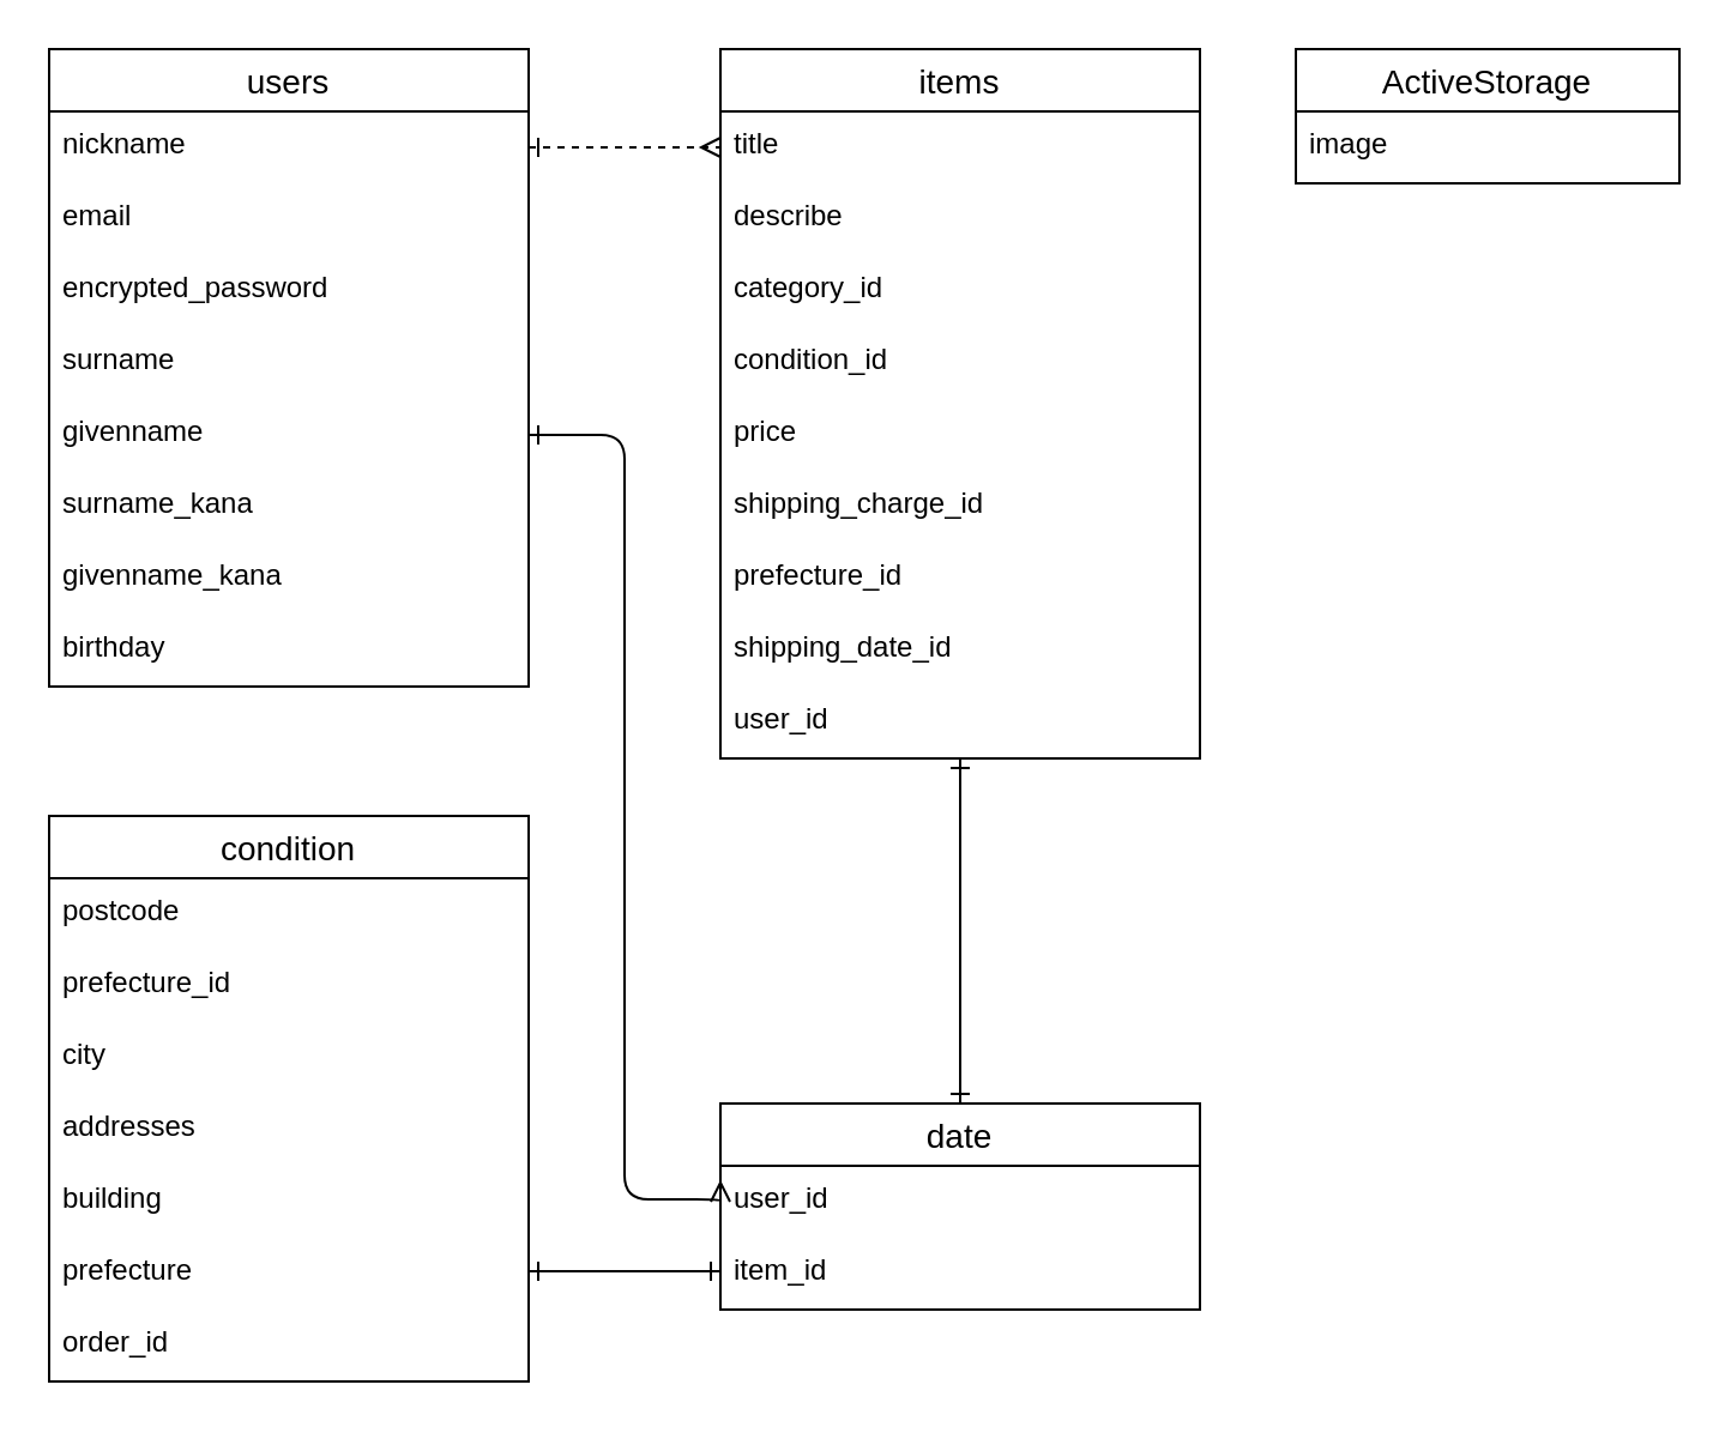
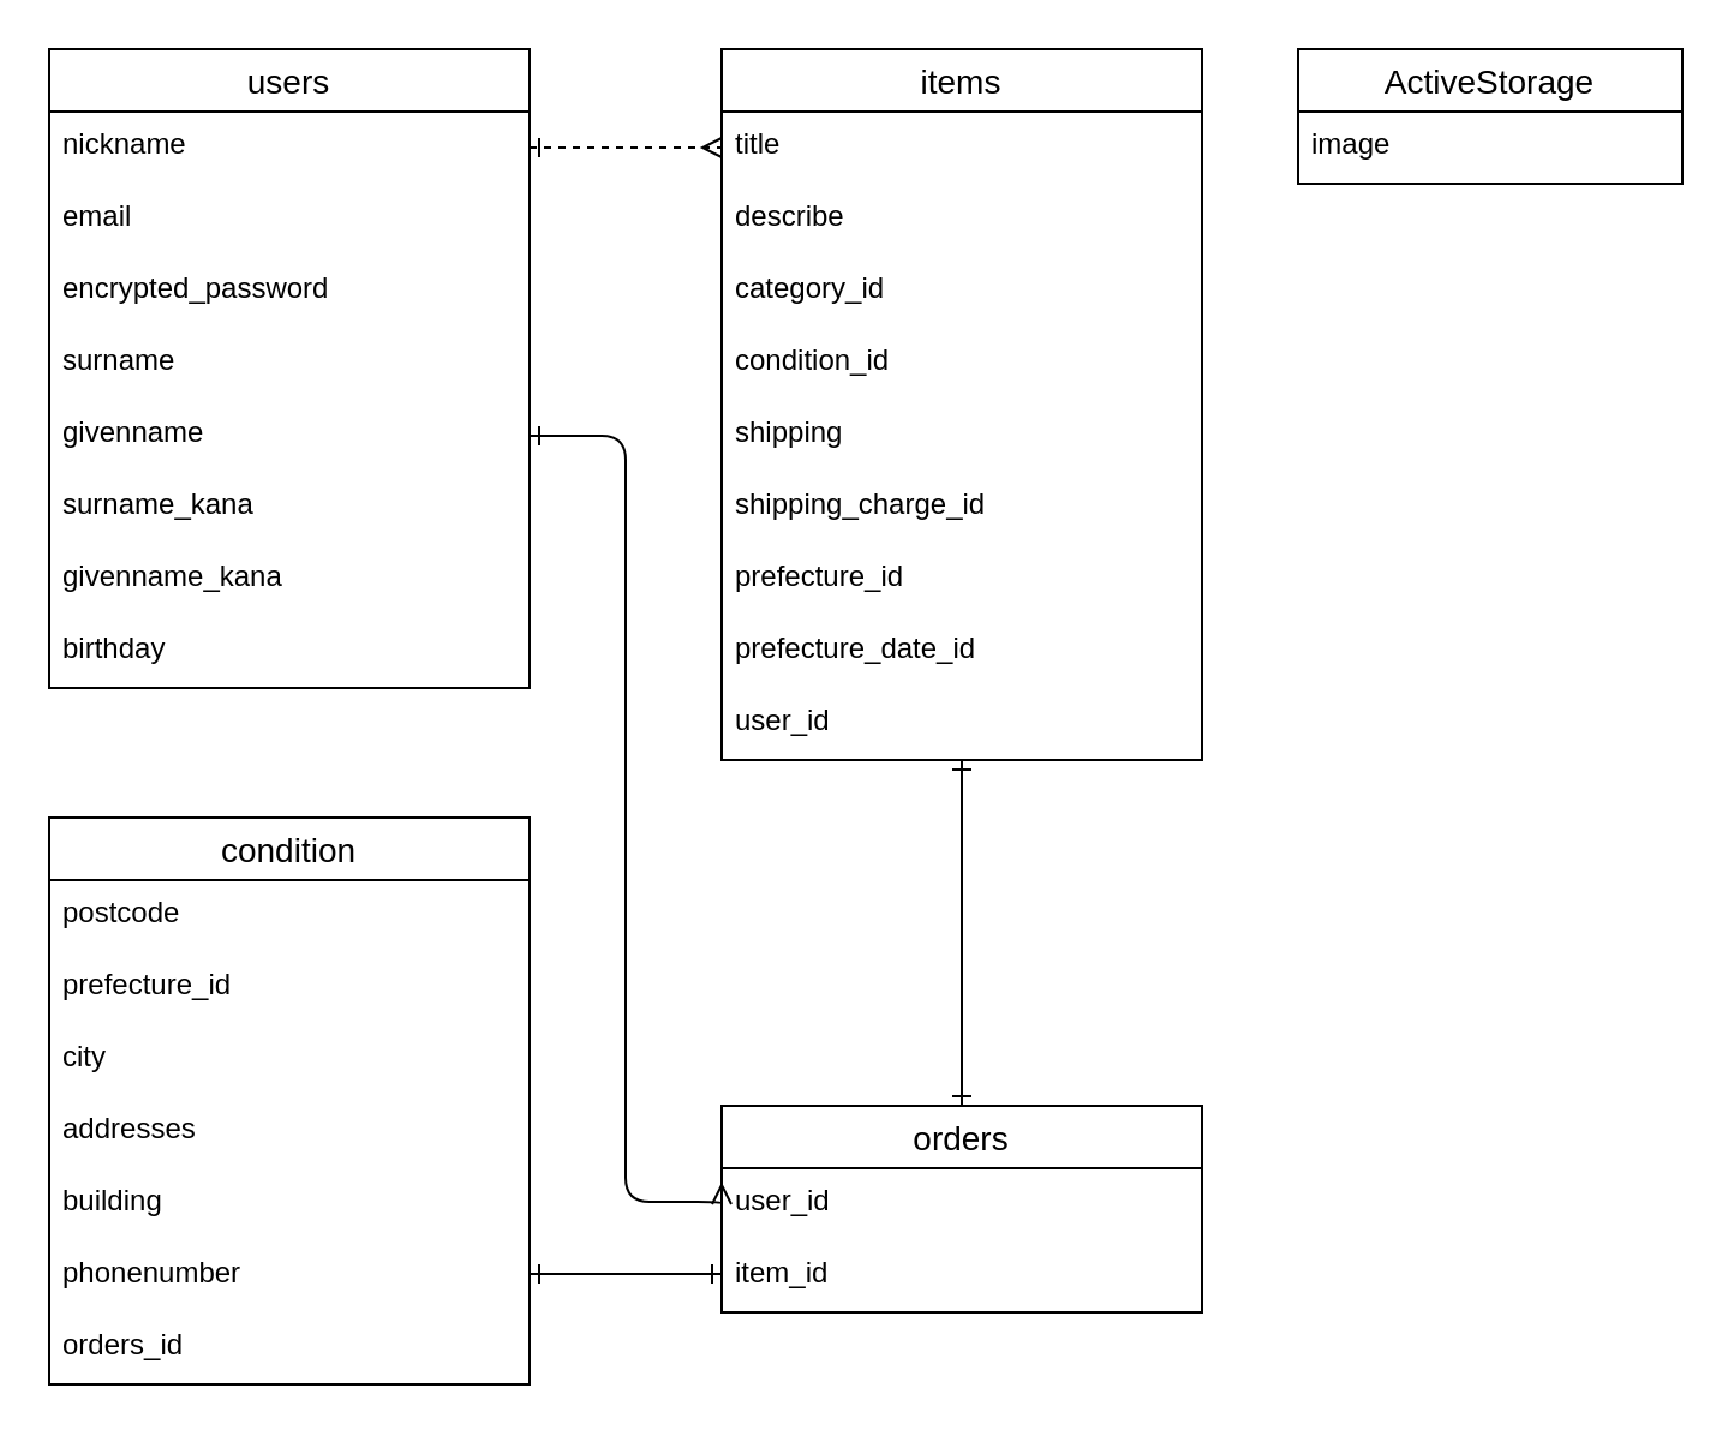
  <mxCell id="0" />
  <mxCell id="1" parent="0" />
  <mxCell id="2" value="items" style="swimlane;fontStyle=0;childLayout=stackLayout;horizontal=1;startSize=26;horizontalStack=0;resizeParent=1;resizeParentMax=0;resizeLast=0;collapsible=1;marginBottom=0;align=center;fontSize=14;" parent="1" vertex="1"><mxGeometry x="300" y="20" width="200" height="296" as="geometry" /></mxCell>
  <mxCell id="3" value="title" style="text;strokeColor=none;fillColor=none;spacingLeft=4;spacingRight=4;overflow=hidden;rotatable=0;points=[[0,0.5],[1,0.5]];portConstraint=eastwest;fontSize=12;" parent="2" vertex="1"><mxGeometry y="26" width="200" height="30" as="geometry" /></mxCell>
  <mxCell id="4" value="describe" style="text;strokeColor=none;fillColor=none;spacingLeft=4;spacingRight=4;overflow=hidden;rotatable=0;points=[[0,0.5],[1,0.5]];portConstraint=eastwest;fontSize=12;" parent="2" vertex="1"><mxGeometry y="56" width="200" height="30" as="geometry" /></mxCell>
  <mxCell id="5" value="category_id" style="text;strokeColor=none;fillColor=none;spacingLeft=4;spacingRight=4;overflow=hidden;rotatable=0;points=[[0,0.5],[1,0.5]];portConstraint=eastwest;fontSize=12;" parent="2" vertex="1"><mxGeometry y="86" width="200" height="30" as="geometry" /></mxCell>
  <mxCell id="6" value="condition_id" style="text;strokeColor=none;fillColor=none;spacingLeft=4;spacingRight=4;overflow=hidden;rotatable=0;points=[[0,0.5],[1,0.5]];portConstraint=eastwest;fontSize=12;" parent="2" vertex="1"><mxGeometry y="116" width="200" height="30" as="geometry" /></mxCell>
- <mxCell id="7" value="price" style="text;strokeColor=none;fillColor=none;spacingLeft=4;spacingRight=4;overflow=hidden;rotatable=0;points=[[0,0.5],[1,0.5]];portConstraint=eastwest;fontSize=12;" parent="2" vertex="1"><mxGeometry y="146" width="200" height="30" as="geometry" /></mxCell>
+ <mxCell id="7" value="shipping" style="text;strokeColor=none;fillColor=none;spacingLeft=4;spacingRight=4;overflow=hidden;rotatable=0;points=[[0,0.5],[1,0.5]];portConstraint=eastwest;fontSize=12;" parent="2" vertex="1"><mxGeometry y="146" width="200" height="30" as="geometry" /></mxCell>
  <mxCell id="8" value="shipping_charge_id" style="text;strokeColor=none;fillColor=none;spacingLeft=4;spacingRight=4;overflow=hidden;rotatable=0;points=[[0,0.5],[1,0.5]];portConstraint=eastwest;fontSize=12;" parent="2" vertex="1"><mxGeometry y="176" width="200" height="30" as="geometry" /></mxCell>
  <mxCell id="9" value="prefecture_id" style="text;strokeColor=none;fillColor=none;spacingLeft=4;spacingRight=4;overflow=hidden;rotatable=0;points=[[0,0.5],[1,0.5]];portConstraint=eastwest;fontSize=12;" parent="2" vertex="1"><mxGeometry y="206" width="200" height="30" as="geometry" /></mxCell>
- <mxCell id="10" value="shipping_date_id" style="text;strokeColor=none;fillColor=none;spacingLeft=4;spacingRight=4;overflow=hidden;rotatable=0;points=[[0,0.5],[1,0.5]];portConstraint=eastwest;fontSize=12;" parent="2" vertex="1"><mxGeometry y="236" width="200" height="30" as="geometry" /></mxCell>
+ <mxCell id="10" value="prefecture_date_id" style="text;strokeColor=none;fillColor=none;spacingLeft=4;spacingRight=4;overflow=hidden;rotatable=0;points=[[0,0.5],[1,0.5]];portConstraint=eastwest;fontSize=12;" parent="2" vertex="1"><mxGeometry y="236" width="200" height="30" as="geometry" /></mxCell>
  <mxCell id="11" value="user_id" style="text;strokeColor=none;fillColor=none;spacingLeft=4;spacingRight=4;overflow=hidden;rotatable=0;points=[[0,0.5],[1,0.5]];portConstraint=eastwest;fontSize=12;" parent="2" vertex="1"><mxGeometry y="266" width="200" height="30" as="geometry" /></mxCell>
  <mxCell id="12" style="edgeStyle=none;html=1;startArrow=ERone;startFill=0;endArrow=ERone;endFill=0;exitX=0.5;exitY=0;exitDx=0;exitDy=0;" parent="1" source="34" target="11" edge="1"><mxGeometry relative="1" as="geometry"><mxPoint x="230" y="444" as="sourcePoint" /><mxPoint x="400" y="320" as="targetPoint" /><Array as="points" /></mxGeometry></mxCell>
  <mxCell id="13" value="condition" style="swimlane;fontStyle=0;childLayout=stackLayout;horizontal=1;startSize=26;horizontalStack=0;resizeParent=1;resizeParentMax=0;resizeLast=0;collapsible=1;marginBottom=0;align=center;fontSize=14;" parent="1" vertex="1"><mxGeometry x="20" y="340" width="200" height="236" as="geometry" /></mxCell>
  <mxCell id="14" value="postcode" style="text;strokeColor=none;fillColor=none;spacingLeft=4;spacingRight=4;overflow=hidden;rotatable=0;points=[[0,0.5],[1,0.5]];portConstraint=eastwest;fontSize=12;" parent="13" vertex="1"><mxGeometry y="26" width="200" height="30" as="geometry" /></mxCell>
  <mxCell id="15" value="prefecture_id" style="text;strokeColor=none;fillColor=none;spacingLeft=4;spacingRight=4;overflow=hidden;rotatable=0;points=[[0,0.5],[1,0.5]];portConstraint=eastwest;fontSize=12;" vertex="1" parent="13"><mxGeometry y="56" width="200" height="30" as="geometry" /></mxCell>
  <mxCell id="16" value="city" style="text;strokeColor=none;fillColor=none;spacingLeft=4;spacingRight=4;overflow=hidden;rotatable=0;points=[[0,0.5],[1,0.5]];portConstraint=eastwest;fontSize=12;" parent="13" vertex="1"><mxGeometry y="86" width="200" height="30" as="geometry" /></mxCell>
  <mxCell id="17" value="addresses" style="text;strokeColor=none;fillColor=none;spacingLeft=4;spacingRight=4;overflow=hidden;rotatable=0;points=[[0,0.5],[1,0.5]];portConstraint=eastwest;fontSize=12;" parent="13" vertex="1"><mxGeometry y="116" width="200" height="30" as="geometry" /></mxCell>
  <mxCell id="18" value="building" style="text;strokeColor=none;fillColor=none;spacingLeft=4;spacingRight=4;overflow=hidden;rotatable=0;points=[[0,0.5],[1,0.5]];portConstraint=eastwest;fontSize=12;" parent="13" vertex="1"><mxGeometry y="146" width="200" height="30" as="geometry" /></mxCell>
- <mxCell id="19" value="prefecture" style="text;strokeColor=none;fillColor=none;spacingLeft=4;spacingRight=4;overflow=hidden;rotatable=0;points=[[0,0.5],[1,0.5]];portConstraint=eastwest;fontSize=12;" parent="13" vertex="1"><mxGeometry y="176" width="200" height="30" as="geometry" /></mxCell>
- <mxCell id="20" value="order_id" style="text;strokeColor=none;fillColor=none;spacingLeft=4;spacingRight=4;overflow=hidden;rotatable=0;points=[[0,0.5],[1,0.5]];portConstraint=eastwest;fontSize=12;" vertex="1" parent="13"><mxGeometry y="206" width="200" height="30" as="geometry" /></mxCell>
+ <mxCell id="19" value="phonenumber" style="text;strokeColor=none;fillColor=none;spacingLeft=4;spacingRight=4;overflow=hidden;rotatable=0;points=[[0,0.5],[1,0.5]];portConstraint=eastwest;fontSize=12;" parent="13" vertex="1"><mxGeometry y="176" width="200" height="30" as="geometry" /></mxCell>
+ <mxCell id="20" value="orders_id" style="text;strokeColor=none;fillColor=none;spacingLeft=4;spacingRight=4;overflow=hidden;rotatable=0;points=[[0,0.5],[1,0.5]];portConstraint=eastwest;fontSize=12;" vertex="1" parent="13"><mxGeometry y="206" width="200" height="30" as="geometry" /></mxCell>
  <mxCell id="21" value="users" style="swimlane;fontStyle=0;childLayout=stackLayout;horizontal=1;startSize=26;horizontalStack=0;resizeParent=1;resizeParentMax=0;resizeLast=0;collapsible=1;marginBottom=0;align=center;fontSize=14;" parent="1" vertex="1"><mxGeometry x="20" y="20" width="200" height="266" as="geometry" /></mxCell>
  <mxCell id="22" value="nickname" style="text;strokeColor=none;fillColor=none;spacingLeft=4;spacingRight=4;overflow=hidden;rotatable=0;points=[[0,0.5],[1,0.5]];portConstraint=eastwest;fontSize=12;" parent="21" vertex="1"><mxGeometry y="26" width="200" height="30" as="geometry" /></mxCell>
  <mxCell id="23" value="email" style="text;strokeColor=none;fillColor=none;spacingLeft=4;spacingRight=4;overflow=hidden;rotatable=0;points=[[0,0.5],[1,0.5]];portConstraint=eastwest;fontSize=12;" parent="21" vertex="1"><mxGeometry y="56" width="200" height="30" as="geometry" /></mxCell>
  <mxCell id="24" value="encrypted_password" style="text;strokeColor=none;fillColor=none;spacingLeft=4;spacingRight=4;overflow=hidden;rotatable=0;points=[[0,0.5],[1,0.5]];portConstraint=eastwest;fontSize=12;" parent="21" vertex="1"><mxGeometry y="86" width="200" height="30" as="geometry" /></mxCell>
  <mxCell id="25" value="surname" style="text;strokeColor=none;fillColor=none;spacingLeft=4;spacingRight=4;overflow=hidden;rotatable=0;points=[[0,0.5],[1,0.5]];portConstraint=eastwest;fontSize=12;" parent="21" vertex="1"><mxGeometry y="116" width="200" height="30" as="geometry" /></mxCell>
  <mxCell id="26" value="givenname" style="text;strokeColor=none;fillColor=none;spacingLeft=4;spacingRight=4;overflow=hidden;rotatable=0;points=[[0,0.5],[1,0.5]];portConstraint=eastwest;fontSize=12;" parent="21" vertex="1"><mxGeometry y="146" width="200" height="30" as="geometry" /></mxCell>
  <mxCell id="27" value="surname_kana" style="text;strokeColor=none;fillColor=none;spacingLeft=4;spacingRight=4;overflow=hidden;rotatable=0;points=[[0,0.5],[1,0.5]];portConstraint=eastwest;fontSize=12;" parent="21" vertex="1"><mxGeometry y="176" width="200" height="30" as="geometry" /></mxCell>
  <mxCell id="28" value="givenname_kana" style="text;strokeColor=none;fillColor=none;spacingLeft=4;spacingRight=4;overflow=hidden;rotatable=0;points=[[0,0.5],[1,0.5]];portConstraint=eastwest;fontSize=12;" parent="21" vertex="1"><mxGeometry y="206" width="200" height="30" as="geometry" /></mxCell>
  <mxCell id="29" value="birthday" style="text;strokeColor=none;fillColor=none;spacingLeft=4;spacingRight=4;overflow=hidden;rotatable=0;points=[[0,0.5],[1,0.5]];portConstraint=eastwest;fontSize=12;" parent="21" vertex="1"><mxGeometry y="236" width="200" height="30" as="geometry" /></mxCell>
  <mxCell id="30" value="ActiveStorage" style="swimlane;fontStyle=0;childLayout=stackLayout;horizontal=1;startSize=26;horizontalStack=0;resizeParent=1;resizeParentMax=0;resizeLast=0;collapsible=1;marginBottom=0;align=center;fontSize=14;" parent="1" vertex="1"><mxGeometry x="540" y="20" width="160" height="56" as="geometry" /></mxCell>
  <mxCell id="31" value="image" style="text;strokeColor=none;fillColor=none;spacingLeft=4;spacingRight=4;overflow=hidden;rotatable=0;points=[[0,0.5],[1,0.5]];portConstraint=eastwest;fontSize=12;" parent="30" vertex="1"><mxGeometry y="26" width="160" height="30" as="geometry" /></mxCell>
  <mxCell id="32" value="" style="endArrow=ERmany;html=1;rounded=0;entryX=0;entryY=0.5;entryDx=0;entryDy=0;exitX=1;exitY=0.5;exitDx=0;exitDy=0;startArrow=ERone;startFill=0;endFill=0;dashed=1;" parent="1" source="22" target="3" edge="1"><mxGeometry relative="1" as="geometry"><mxPoint x="240" y="60" as="sourcePoint" /><mxPoint x="320" y="60" as="targetPoint" /></mxGeometry></mxCell>
  <mxCell id="33" style="edgeStyle=orthogonalEdgeStyle;html=1;startArrow=ERmany;startFill=0;endArrow=ERone;endFill=0;exitX=0;exitY=0.5;exitDx=0;exitDy=0;entryX=1;entryY=0.5;entryDx=0;entryDy=0;" parent="1" source="35" target="26" edge="1"><mxGeometry relative="1" as="geometry"><mxPoint x="380" y="360" as="sourcePoint" /><mxPoint x="250" y="270" as="targetPoint" /><Array as="points"><mxPoint x="260" y="500" /><mxPoint x="260" y="181" /></Array></mxGeometry></mxCell>
- <mxCell id="34" value="date" style="swimlane;fontStyle=0;childLayout=stackLayout;horizontal=1;startSize=26;horizontalStack=0;resizeParent=1;resizeParentMax=0;resizeLast=0;collapsible=1;marginBottom=0;align=center;fontSize=14;" vertex="1" parent="1"><mxGeometry x="300" y="460" width="200" height="86" as="geometry" /></mxCell>
+ <mxCell id="34" value="orders" style="swimlane;fontStyle=0;childLayout=stackLayout;horizontal=1;startSize=26;horizontalStack=0;resizeParent=1;resizeParentMax=0;resizeLast=0;collapsible=1;marginBottom=0;align=center;fontSize=14;" vertex="1" parent="1"><mxGeometry x="300" y="460" width="200" height="86" as="geometry" /></mxCell>
  <mxCell id="35" value="user_id" style="text;strokeColor=none;fillColor=none;spacingLeft=4;spacingRight=4;overflow=hidden;rotatable=0;points=[[0,0.5],[1,0.5]];portConstraint=eastwest;fontSize=12;" vertex="1" parent="34"><mxGeometry y="26" width="200" height="30" as="geometry" /></mxCell>
  <mxCell id="36" value="item_id" style="text;strokeColor=none;fillColor=none;spacingLeft=4;spacingRight=4;overflow=hidden;rotatable=0;points=[[0,0.5],[1,0.5]];portConstraint=eastwest;fontSize=12;" vertex="1" parent="34"><mxGeometry y="56" width="200" height="30" as="geometry" /></mxCell>
  <mxCell id="37" style="edgeStyle=none;html=1;startArrow=ERone;startFill=0;endArrow=ERone;endFill=0;exitX=1;exitY=0.5;exitDx=0;exitDy=0;entryX=0;entryY=0.5;entryDx=0;entryDy=0;" edge="1" parent="1"><mxGeometry relative="1" as="geometry"><mxPoint x="220" y="530" as="sourcePoint" /><mxPoint x="300" y="530" as="targetPoint" /><Array as="points" /></mxGeometry></mxCell>
